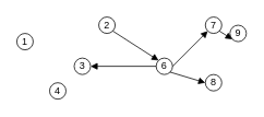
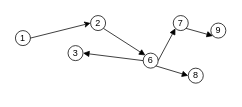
  <mxCell id="0" />
  <mxCell id="1" parent="0" />
- <mxCell id="2" value="3" style="ellipse;whiteSpace=wrap;html=1;aspect=fixed;" vertex="1" parent="1"><mxGeometry x="90" y="70" width="20" height="20" as="geometry" /></mxCell>
- <mxCell id="3" value="4" style="ellipse;whiteSpace=wrap;html=1;aspect=fixed;" vertex="1" parent="1"><mxGeometry x="60" y="100" width="20" height="20" as="geometry" /></mxCell>
+ <mxCell id="2" value="3" style="ellipse;whiteSpace=wrap;html=1;aspect=fixed;" vertex="1" parent="1"><mxGeometry x="90" y="60" width="20" height="20" as="geometry" /></mxCell>
  <mxCell id="4" value="1" style="ellipse;whiteSpace=wrap;html=1;aspect=fixed;" vertex="1" parent="1"><mxGeometry x="20" y="40" width="20" height="20" as="geometry" /></mxCell>
  <mxCell id="5" value="6" style="ellipse;whiteSpace=wrap;html=1;aspect=fixed;" vertex="1" parent="1"><mxGeometry x="190" y="70" width="20" height="20" as="geometry" /></mxCell>
  <mxCell id="6" value="9" style="ellipse;whiteSpace=wrap;html=1;aspect=fixed;" vertex="1" parent="1"><mxGeometry x="280" y="30" width="20" height="20" as="geometry" /></mxCell>
  <mxCell id="7" value="2" style="ellipse;whiteSpace=wrap;html=1;aspect=fixed;" vertex="1" parent="1"><mxGeometry x="120" y="20" width="20" height="20" as="geometry" /></mxCell>
  <mxCell id="8" value="8" style="ellipse;whiteSpace=wrap;html=1;aspect=fixed;" vertex="1" parent="1"><mxGeometry x="250" y="90" width="20" height="20" as="geometry" /></mxCell>
- <mxCell id="9" value="7" style="ellipse;whiteSpace=wrap;html=1;aspect=fixed;" vertex="1" parent="1"><mxGeometry x="250" y="20" width="20" height="20" as="geometry" /></mxCell>
+ <mxCell id="9" value="7" style="ellipse;whiteSpace=wrap;html=1;aspect=fixed;" vertex="1" parent="1"><mxGeometry x="230" y="20" width="20" height="20" as="geometry" /></mxCell>
+ <mxCell id="10" value="" style="endArrow=classic;html=1;exitX=1;exitY=0.5;exitDx=0;exitDy=0;rounded=0;entryX=0;entryY=0.5;entryDx=0;entryDy=0;endFill=1;" edge="1" parent="1" source="4" target="7"><mxGeometry width="50" height="50" relative="1" as="geometry"><mxPoint x="210" y="220" as="sourcePoint" /><mxPoint x="100" y="50" as="targetPoint" /></mxGeometry></mxCell>
  <mxCell id="11" value="" style="endArrow=none;html=1;exitX=0;exitY=0;exitDx=0;exitDy=0;entryX=1;entryY=1;entryDx=0;entryDy=0;startArrow=block;startFill=1;" edge="1" parent="1" source="5" target="7"><mxGeometry width="50" height="50" relative="1" as="geometry"><mxPoint x="50" y="60" as="sourcePoint" /><mxPoint x="130" y="40" as="targetPoint" /></mxGeometry></mxCell>
  <mxCell id="12" value="" style="endArrow=none;html=1;exitX=1;exitY=0.5;exitDx=0;exitDy=0;entryX=0;entryY=0.5;entryDx=0;entryDy=0;startArrow=block;startFill=1;" edge="1" parent="1" source="2" target="5"><mxGeometry width="50" height="50" relative="1" as="geometry"><mxPoint x="60" y="70" as="sourcePoint" /><mxPoint x="140" y="50" as="targetPoint" /></mxGeometry></mxCell>
  <mxCell id="13" value="" style="endArrow=none;html=1;exitX=0;exitY=1;exitDx=0;exitDy=0;entryX=1;entryY=0.5;entryDx=0;entryDy=0;startArrow=block;startFill=1;" edge="1" parent="1" source="9" target="5"><mxGeometry width="50" height="50" relative="1" as="geometry"><mxPoint x="70" y="80" as="sourcePoint" /><mxPoint x="150" y="60" as="targetPoint" /></mxGeometry></mxCell>
  <mxCell id="14" value="" style="endArrow=none;html=1;exitX=0;exitY=0.5;exitDx=0;exitDy=0;entryX=1;entryY=1;entryDx=0;entryDy=0;startArrow=block;startFill=1;" edge="1" parent="1" source="8" target="5"><mxGeometry width="50" height="50" relative="1" as="geometry"><mxPoint x="80" y="90" as="sourcePoint" /><mxPoint x="160" y="70" as="targetPoint" /></mxGeometry></mxCell>
  <mxCell id="15" value="" style="endArrow=none;html=1;exitX=0;exitY=1;exitDx=0;exitDy=0;entryX=1;entryY=1;entryDx=0;entryDy=0;startArrow=block;startFill=1;" edge="1" parent="1" source="6" target="9"><mxGeometry width="50" height="50" relative="1" as="geometry"><mxPoint x="90" y="100" as="sourcePoint" /><mxPoint x="170" y="80" as="targetPoint" /></mxGeometry></mxCell>
